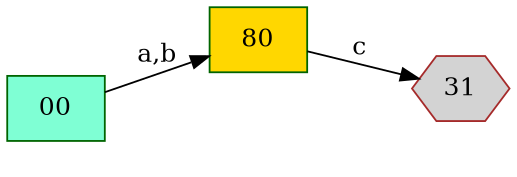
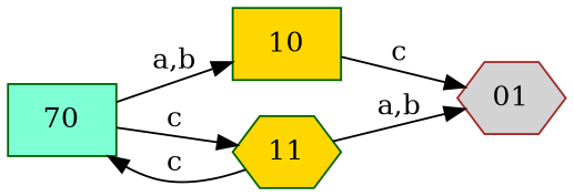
  digraph {
    rankdir=LR
    node [color=darkgreen fillcolor=gold shape=box style=filled]
-   00 [fillcolor=aquamarine]
-   10 [label=80]
-   01 [color=brown fillcolor=lightgrey shape=hexagon label=31]
+   00 [fillcolor=aquamarine label=70]
+   10
+   11 [shape=hexagon]
+   01 [color=brown fillcolor=lightgrey shape=hexagon]
    00 -> 10 [label="a,b"]
+   00 -> 11 [label=c]
    10 -> 01 [label=c]
+   11 -> 00 [label=c]
+   11 -> 01 [label="a,b"]
  }
